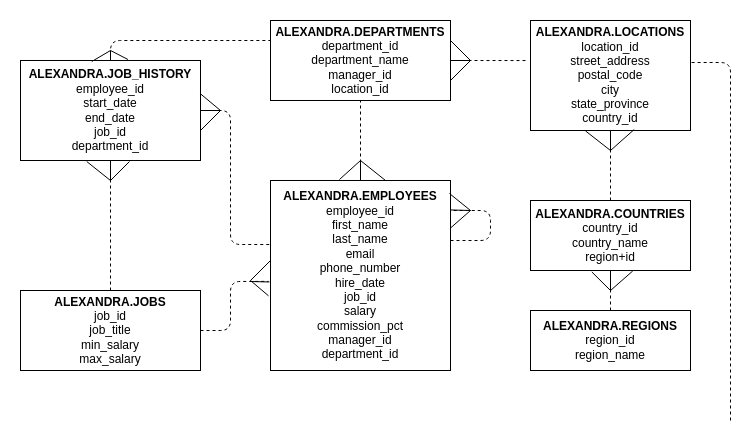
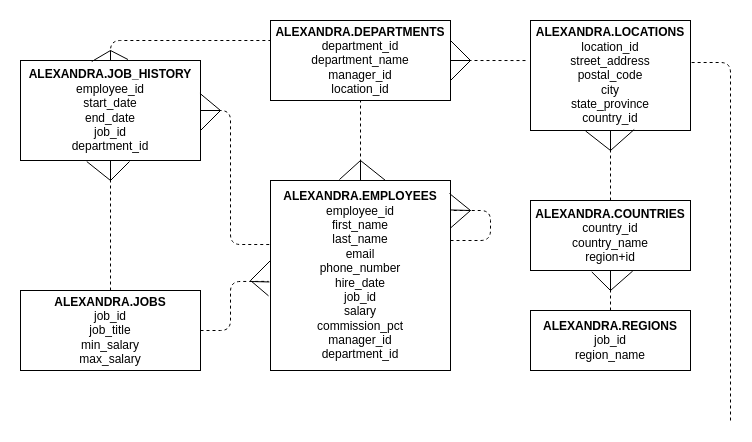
  <mxCell id="0" />
  <mxCell id="1" parent="0" />
  <mxCell id="2" value="&lt;b&gt;ALEXANDRA.EMPLOYEES&lt;/b&gt;&lt;br&gt;employee_id&lt;br&gt;first_name&lt;br&gt;last_name&lt;br&gt;email&lt;br&gt;phone_number&lt;br&gt;hire_date&lt;br&gt;job_id&lt;br&gt;salary&lt;br&gt;commission_pct&lt;br&gt;manager_id&lt;br&gt;department_id" style="whiteSpace=wrap;html=1;align=center;" vertex="1" parent="1"><mxGeometry x="270" y="180" width="180" height="190" as="geometry" /></mxCell>
- <mxCell id="3" value="&lt;b&gt;ALEXANDRA.REGIONS&lt;/b&gt;&lt;br&gt;region_id&lt;br&gt;region_name" style="whiteSpace=wrap;html=1;align=center;" vertex="1" parent="1"><mxGeometry x="530" y="310" width="160" height="60" as="geometry" /></mxCell>
+ <mxCell id="3" value="&lt;b&gt;ALEXANDRA.REGIONS&lt;/b&gt;&lt;br&gt;job_id&lt;br&gt;region_name" style="whiteSpace=wrap;html=1;align=center;" vertex="1" parent="1"><mxGeometry x="530" y="310" width="160" height="60" as="geometry" /></mxCell>
  <mxCell id="4" value="&lt;b&gt;ALEXANDRA.COUNTRIES&lt;/b&gt;&lt;br&gt;country_id&lt;br&gt;country_name&lt;br&gt;region+id" style="whiteSpace=wrap;html=1;align=center;" vertex="1" parent="1"><mxGeometry x="530" y="200" width="160" height="70" as="geometry" /></mxCell>
  <mxCell id="5" value="&lt;b&gt;ALEXANDRA.LOCATIONS&lt;/b&gt;&lt;br&gt;location_id&lt;br&gt;street_address&lt;br&gt;postal_code&lt;br&gt;city&lt;br&gt;state_province&lt;br&gt;country_id" style="whiteSpace=wrap;html=1;align=center;" vertex="1" parent="1"><mxGeometry x="530" y="20" width="160" height="110" as="geometry" /></mxCell>
  <mxCell id="6" value="&lt;b&gt;ALEXANDRA.JOBS&lt;/b&gt;&lt;br&gt;job_id&lt;br&gt;job_title&lt;br&gt;min_salary&lt;br&gt;max_salary" style="whiteSpace=wrap;html=1;align=center;" vertex="1" parent="1"><mxGeometry x="20" y="290" width="180" height="80" as="geometry" /></mxCell>
  <mxCell id="7" value="&lt;b&gt;ALEXANDRA.DEPARTMENTS&lt;/b&gt;&lt;br&gt;department_id&lt;br&gt;department_name&lt;br&gt;manager_id&lt;br&gt;location_id" style="whiteSpace=wrap;html=1;align=center;" vertex="1" parent="1"><mxGeometry x="270" y="20" width="180" height="80" as="geometry" /></mxCell>
  <mxCell id="8" value="&lt;b&gt;ALEXANDRA.JOB_HISTORY&lt;/b&gt;&lt;br&gt;employee_id&lt;br&gt;start_date&lt;br&gt;end_date&lt;br&gt;job_id&lt;br&gt;department_id" style="whiteSpace=wrap;html=1;align=center;" vertex="1" parent="1"><mxGeometry x="20" y="60" width="180" height="100" as="geometry" /></mxCell>
  <mxCell id="9" value="" style="endArrow=none;dashed=1;html=1;entryX=0.5;entryY=1;entryDx=0;entryDy=0;exitX=0.5;exitY=0;exitDx=0;exitDy=0;" edge="1" parent="1" source="2" target="7"><mxGeometry width="50" height="50" relative="1" as="geometry"><mxPoint x="430" y="230" as="sourcePoint" /><mxPoint x="480" y="180" as="targetPoint" /></mxGeometry></mxCell>
  <mxCell id="10" value="" style="endArrow=none;dashed=1;html=1;" edge="1" parent="1"><mxGeometry width="50" height="50" relative="1" as="geometry"><mxPoint x="450" y="240" as="sourcePoint" /><mxPoint x="450" y="210" as="targetPoint" /><Array as="points"><mxPoint x="490" y="240" /><mxPoint x="490" y="210" /></Array></mxGeometry></mxCell>
  <mxCell id="11" value="" style="endArrow=none;dashed=1;html=1;exitX=1;exitY=0.5;exitDx=0;exitDy=0;entryX=-0.025;entryY=0.364;entryDx=0;entryDy=0;entryPerimeter=0;" edge="1" parent="1" source="7" target="5"><mxGeometry width="50" height="50" relative="1" as="geometry"><mxPoint x="430" y="230" as="sourcePoint" /><mxPoint x="480" y="-10" as="targetPoint" /></mxGeometry></mxCell>
  <mxCell id="12" value="" style="endArrow=none;dashed=1;html=1;entryX=0.5;entryY=1;entryDx=0;entryDy=0;exitX=0.5;exitY=0;exitDx=0;exitDy=0;" edge="1" parent="1" source="4" target="5"><mxGeometry width="50" height="50" relative="1" as="geometry"><mxPoint x="430" y="230" as="sourcePoint" /><mxPoint x="480" y="180" as="targetPoint" /></mxGeometry></mxCell>
  <mxCell id="13" value="" style="endArrow=none;dashed=1;html=1;entryX=0.5;entryY=1;entryDx=0;entryDy=0;exitX=0.5;exitY=0;exitDx=0;exitDy=0;" edge="1" parent="1" source="3" target="4"><mxGeometry width="50" height="50" relative="1" as="geometry"><mxPoint x="430" y="230" as="sourcePoint" /><mxPoint x="480" y="180" as="targetPoint" /></mxGeometry></mxCell>
  <mxCell id="14" value="" style="endArrow=none;dashed=1;html=1;entryX=0;entryY=0.25;entryDx=0;entryDy=0;exitX=0.5;exitY=0;exitDx=0;exitDy=0;" edge="1" parent="1" source="8" target="7"><mxGeometry width="50" height="50" relative="1" as="geometry"><mxPoint x="430" y="230" as="sourcePoint" /><mxPoint x="480" y="180" as="targetPoint" /><Array as="points"><mxPoint x="110" y="40" /></Array></mxGeometry></mxCell>
  <mxCell id="15" value="" style="endArrow=none;dashed=1;html=1;entryX=0.5;entryY=1;entryDx=0;entryDy=0;exitX=0.5;exitY=0;exitDx=0;exitDy=0;" edge="1" parent="1" source="6" target="8"><mxGeometry width="50" height="50" relative="1" as="geometry"><mxPoint x="430" y="230" as="sourcePoint" /><mxPoint x="480" y="180" as="targetPoint" /></mxGeometry></mxCell>
  <mxCell id="16" value="" style="endArrow=none;dashed=1;html=1;exitX=1;exitY=0.5;exitDx=0;exitDy=0;entryX=0.006;entryY=0.337;entryDx=0;entryDy=0;entryPerimeter=0;" edge="1" parent="1" source="8" target="2"><mxGeometry width="50" height="50" relative="1" as="geometry"><mxPoint x="430" y="230" as="sourcePoint" /><mxPoint x="480" y="180" as="targetPoint" /><Array as="points"><mxPoint x="230" y="110" /><mxPoint x="230" y="244" /></Array></mxGeometry></mxCell>
  <mxCell id="17" value="" style="endArrow=none;dashed=1;html=1;entryX=-0.011;entryY=0.531;entryDx=0;entryDy=0;exitX=1;exitY=0.5;exitDx=0;exitDy=0;entryPerimeter=0;" edge="1" parent="1" source="6" target="2"><mxGeometry width="50" height="50" relative="1" as="geometry"><mxPoint x="430" y="230" as="sourcePoint" /><mxPoint x="480" y="180" as="targetPoint" /><Array as="points"><mxPoint x="230" y="330" /><mxPoint x="230" y="281" /></Array></mxGeometry></mxCell>
  <mxCell id="18" value="" style="endArrow=none;dashed=1;html=1;entryX=1;entryY=0.382;entryDx=0;entryDy=0;entryPerimeter=0;" edge="1" parent="1" target="5"><mxGeometry width="50" height="50" relative="1" as="geometry"><mxPoint x="730" y="420" as="sourcePoint" /><mxPoint x="480" y="180" as="targetPoint" /><Array as="points"><mxPoint x="730" y="62" /></Array></mxGeometry></mxCell>
  <mxCell id="19" value="" style="endArrow=none;html=1;exitX=0.383;exitY=-0.005;exitDx=0;exitDy=0;exitPerimeter=0;" edge="1" parent="1" source="2"><mxGeometry width="50" height="50" relative="1" as="geometry"><mxPoint x="330" y="170" as="sourcePoint" /><mxPoint x="360" y="160" as="targetPoint" /></mxGeometry></mxCell>
  <mxCell id="20" value="" style="endArrow=none;html=1;exitX=0.639;exitY=0;exitDx=0;exitDy=0;exitPerimeter=0;" edge="1" parent="1" source="2"><mxGeometry width="50" height="50" relative="1" as="geometry"><mxPoint x="430" y="230" as="sourcePoint" /><mxPoint x="360" y="160" as="targetPoint" /></mxGeometry></mxCell>
  <mxCell id="21" value="" style="endArrow=none;html=1;" edge="1" parent="1"><mxGeometry width="50" height="50" relative="1" as="geometry"><mxPoint x="360" y="180" as="sourcePoint" /><mxPoint x="360" y="160" as="targetPoint" /></mxGeometry></mxCell>
  <mxCell id="22" value="" style="endArrow=none;html=1;" edge="1" parent="1"><mxGeometry width="50" height="50" relative="1" as="geometry"><mxPoint x="449" y="193" as="sourcePoint" /><mxPoint x="470" y="210" as="targetPoint" /></mxGeometry></mxCell>
  <mxCell id="23" value="" style="endArrow=none;html=1;exitX=1;exitY=0.25;exitDx=0;exitDy=0;" edge="1" parent="1" source="2"><mxGeometry width="50" height="50" relative="1" as="geometry"><mxPoint x="430" y="230" as="sourcePoint" /><mxPoint x="470" y="210" as="targetPoint" /></mxGeometry></mxCell>
  <mxCell id="24" value="" style="endArrow=none;html=1;exitX=0.999;exitY=0.155;exitDx=0;exitDy=0;exitPerimeter=0;" edge="1" parent="1" source="2"><mxGeometry width="50" height="50" relative="1" as="geometry"><mxPoint x="430" y="230" as="sourcePoint" /><mxPoint x="470" y="210" as="targetPoint" /></mxGeometry></mxCell>
  <mxCell id="25" value="" style="endArrow=none;html=1;entryX=0.648;entryY=0.991;entryDx=0;entryDy=0;entryPerimeter=0;" edge="1" parent="1" target="5"><mxGeometry width="50" height="50" relative="1" as="geometry"><mxPoint x="610" y="150" as="sourcePoint" /><mxPoint x="640" y="180" as="targetPoint" /></mxGeometry></mxCell>
  <mxCell id="26" value="" style="endArrow=none;html=1;entryX=0.344;entryY=1.004;entryDx=0;entryDy=0;entryPerimeter=0;" edge="1" parent="1" target="5"><mxGeometry width="50" height="50" relative="1" as="geometry"><mxPoint x="610" y="150" as="sourcePoint" /><mxPoint x="640" y="180" as="targetPoint" /></mxGeometry></mxCell>
  <mxCell id="27" value="" style="endArrow=none;html=1;" edge="1" parent="1"><mxGeometry width="50" height="50" relative="1" as="geometry"><mxPoint x="610" y="150" as="sourcePoint" /><mxPoint x="610" y="130" as="targetPoint" /></mxGeometry></mxCell>
  <mxCell id="28" value="" style="endArrow=none;html=1;entryX=0.639;entryY=1.007;entryDx=0;entryDy=0;entryPerimeter=0;" edge="1" parent="1" target="4"><mxGeometry width="50" height="50" relative="1" as="geometry"><mxPoint x="610" y="290" as="sourcePoint" /><mxPoint x="640" y="180" as="targetPoint" /></mxGeometry></mxCell>
  <mxCell id="29" value="" style="endArrow=none;html=1;entryX=0.383;entryY=1.02;entryDx=0;entryDy=0;entryPerimeter=0;" edge="1" parent="1" target="4"><mxGeometry width="50" height="50" relative="1" as="geometry"><mxPoint x="610" y="290" as="sourcePoint" /><mxPoint x="640" y="180" as="targetPoint" /></mxGeometry></mxCell>
  <mxCell id="30" value="" style="endArrow=none;html=1;" edge="1" parent="1"><mxGeometry width="50" height="50" relative="1" as="geometry"><mxPoint x="610" y="290" as="sourcePoint" /><mxPoint x="610" y="270" as="targetPoint" /></mxGeometry></mxCell>
  <mxCell id="31" value="" style="endArrow=none;html=1;exitX=1;exitY=0.25;exitDx=0;exitDy=0;" edge="1" parent="1" source="7"><mxGeometry width="50" height="50" relative="1" as="geometry"><mxPoint x="420" y="110" as="sourcePoint" /><mxPoint x="470" y="60" as="targetPoint" /></mxGeometry></mxCell>
  <mxCell id="32" value="" style="endArrow=none;html=1;" edge="1" parent="1"><mxGeometry width="50" height="50" relative="1" as="geometry"><mxPoint x="450" y="80" as="sourcePoint" /><mxPoint x="470" y="60" as="targetPoint" /></mxGeometry></mxCell>
  <mxCell id="33" value="" style="endArrow=none;html=1;exitX=1;exitY=0.5;exitDx=0;exitDy=0;" edge="1" parent="1" source="7"><mxGeometry width="50" height="50" relative="1" as="geometry"><mxPoint x="420" y="110" as="sourcePoint" /><mxPoint x="470" y="60" as="targetPoint" /></mxGeometry></mxCell>
  <mxCell id="34" value="" style="endArrow=none;html=1;exitX=0.597;exitY=-0.01;exitDx=0;exitDy=0;exitPerimeter=0;" edge="1" parent="1" source="8"><mxGeometry width="50" height="50" relative="1" as="geometry"><mxPoint x="230" y="110" as="sourcePoint" /><mxPoint x="110" y="50" as="targetPoint" /></mxGeometry></mxCell>
  <mxCell id="35" value="" style="endArrow=none;html=1;exitX=0.396;exitY=0.01;exitDx=0;exitDy=0;exitPerimeter=0;" edge="1" parent="1" source="8"><mxGeometry width="50" height="50" relative="1" as="geometry"><mxPoint x="230" y="110" as="sourcePoint" /><mxPoint x="110" y="50" as="targetPoint" /></mxGeometry></mxCell>
  <mxCell id="36" value="" style="endArrow=none;html=1;exitX=0.5;exitY=0;exitDx=0;exitDy=0;" edge="1" parent="1" source="8"><mxGeometry width="50" height="50" relative="1" as="geometry"><mxPoint x="230" y="110" as="sourcePoint" /><mxPoint x="110" y="50" as="targetPoint" /></mxGeometry></mxCell>
  <mxCell id="37" value="" style="endArrow=none;html=1;exitX=0.997;exitY=0.329;exitDx=0;exitDy=0;exitPerimeter=0;" edge="1" parent="1" source="8"><mxGeometry width="50" height="50" relative="1" as="geometry"><mxPoint x="202" y="98" as="sourcePoint" /><mxPoint x="220" y="110" as="targetPoint" /></mxGeometry></mxCell>
  <mxCell id="38" value="" style="endArrow=none;html=1;" edge="1" parent="1"><mxGeometry width="50" height="50" relative="1" as="geometry"><mxPoint x="200" y="130" as="sourcePoint" /><mxPoint x="220" y="110" as="targetPoint" /></mxGeometry></mxCell>
  <mxCell id="39" value="" style="endArrow=none;html=1;exitX=1;exitY=0.5;exitDx=0;exitDy=0;" edge="1" parent="1" source="8"><mxGeometry width="50" height="50" relative="1" as="geometry"><mxPoint x="230" y="200" as="sourcePoint" /><mxPoint x="220" y="110" as="targetPoint" /></mxGeometry></mxCell>
  <mxCell id="40" value="" style="endArrow=none;html=1;entryX=-0.011;entryY=0.607;entryDx=0;entryDy=0;entryPerimeter=0;" edge="1" parent="1" target="2"><mxGeometry width="50" height="50" relative="1" as="geometry"><mxPoint x="250" y="280" as="sourcePoint" /><mxPoint x="270" y="290" as="targetPoint" /></mxGeometry></mxCell>
  <mxCell id="41" value="" style="endArrow=none;html=1;" edge="1" parent="1"><mxGeometry width="50" height="50" relative="1" as="geometry"><mxPoint x="250" y="280" as="sourcePoint" /><mxPoint x="270" y="260" as="targetPoint" /></mxGeometry></mxCell>
  <mxCell id="42" value="" style="endArrow=none;html=1;entryX=-0.006;entryY=0.534;entryDx=0;entryDy=0;entryPerimeter=0;" edge="1" parent="1" target="2"><mxGeometry width="50" height="50" relative="1" as="geometry"><mxPoint x="250" y="281" as="sourcePoint" /><mxPoint x="280" y="280" as="targetPoint" /></mxGeometry></mxCell>
  <mxCell id="43" value="" style="endArrow=none;html=1;" edge="1" parent="1"><mxGeometry width="50" height="50" relative="1" as="geometry"><mxPoint x="110" y="180" as="sourcePoint" /><mxPoint x="129" y="161" as="targetPoint" /></mxGeometry></mxCell>
  <mxCell id="44" value="" style="endArrow=none;html=1;exitX=0.368;exitY=1.01;exitDx=0;exitDy=0;exitPerimeter=0;" edge="1" parent="1" source="8"><mxGeometry width="50" height="50" relative="1" as="geometry"><mxPoint x="85" y="163" as="sourcePoint" /><mxPoint x="110" y="180" as="targetPoint" /></mxGeometry></mxCell>
  <mxCell id="45" value="" style="endArrow=none;html=1;entryX=0.5;entryY=1;entryDx=0;entryDy=0;" edge="1" parent="1" target="8"><mxGeometry width="50" height="50" relative="1" as="geometry"><mxPoint x="110" y="180" as="sourcePoint" /><mxPoint x="140" y="140" as="targetPoint" /></mxGeometry></mxCell>
